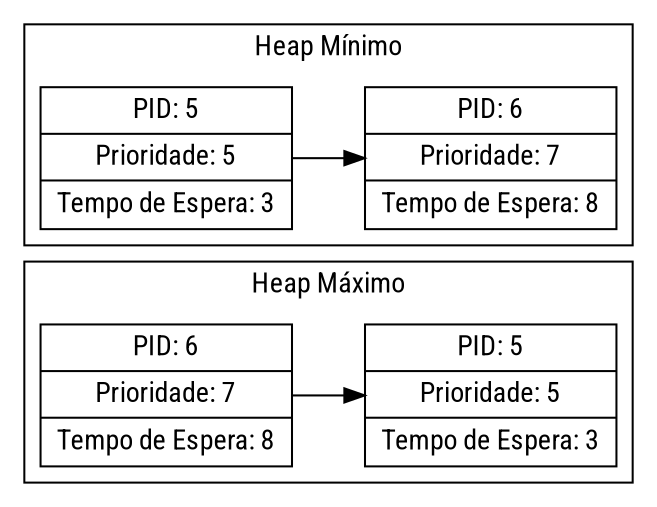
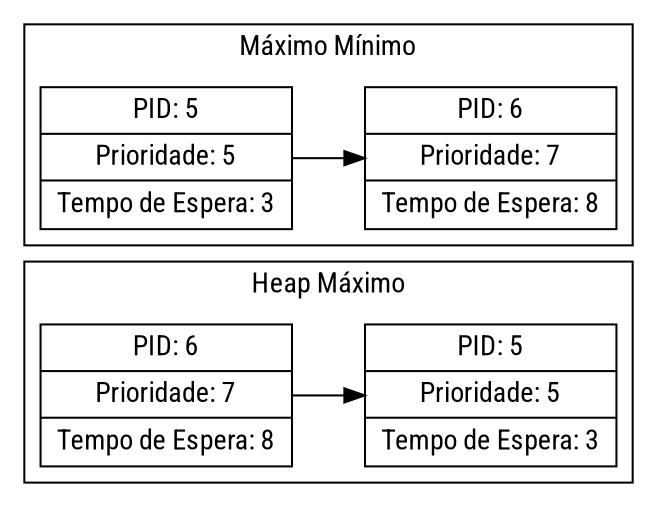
  digraph {
    rankdir=LR
    fontname="Roboto Condensed"
    node [shape=record fontname="Roboto Condensed"]
    edge [fontname="Roboto Condensed"]
    n1 [label="PID: 6 | Prioridade: 7 | Tempo de Espera: 8"]
    n2 [label="PID: 5 | Prioridade: 5 | Tempo de Espera: 3"]
    n3 [label="PID: 5 | Prioridade: 5 | Tempo de Espera: 3"]
    n4 [label="PID: 6 | Prioridade: 7 | Tempo de Espera: 8"]
    subgraph cluster_1 {
      label="Heap Máximo"
      n1
      n2
    }
    subgraph cluster_2 {
-     label="Heap Mínimo"
+     label="Máximo Mínimo"
      n3
      n4
    }
    n1 -> n2
    n3 -> n4
  }
